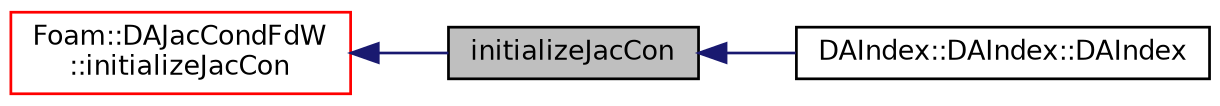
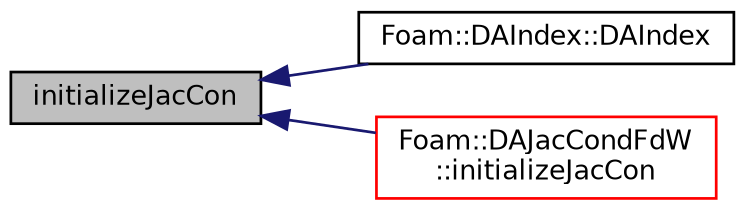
  digraph {
    rankdir=LR
    node [color=black fontname=Helvetica fontsize=10 shape=record]
    edge [color=midnightblue dir=back fontname=Helvetica fontsize=10 labelfontname=Helvetica labelfontsize=10 style=solid]
    n1 [fillcolor=grey75 fontcolor=black height=0.2 label=initializeJacCon style=filled width=0.4]
-   n2 [height=0.2 label="DAIndex::DAIndex::DAIndex" width=0.4]
+   n2 [height=0.2 label="Foam::DAIndex::DAIndex" width=0.4]
    n3 [color=red height=0.2 label="Foam::DAJacCondFdW\l::initializeJacCon" width=0.4]
    n1 -> n2
-   n3 -> n1
+   n1 -> n3
  }
